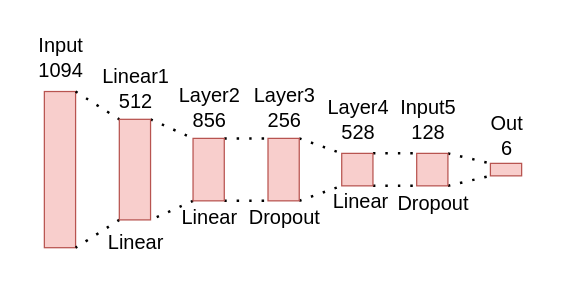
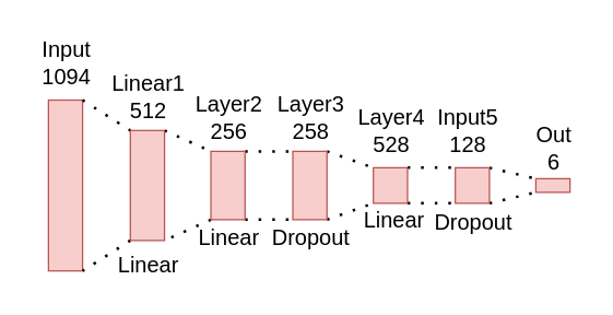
  <mxCell id="0" />
  <mxCell id="1" parent="0" />
  <mxCell id="2" value="" style="rounded=0;whiteSpace=wrap;html=1;fillColor=#f8cecc;strokeColor=#b85450;" vertex="1" parent="1"><mxGeometry x="35" y="72.5" width="25" height="125" as="geometry" /></mxCell>
  <mxCell id="3" value="Input&lt;br&gt;1094" style="text;html=1;align=center;verticalAlign=middle;resizable=0;points=[];autosize=1;strokeColor=none;fillColor=none;fontSize=16;" vertex="1" parent="1"><mxGeometry x="20.5" y="20" width="54" height="50" as="geometry" /></mxCell>
  <mxCell id="4" style="edgeStyle=none;shape=connector;curved=1;rounded=0;orthogonalLoop=1;jettySize=auto;html=1;exitX=1;exitY=0;exitDx=0;exitDy=0;entryX=0;entryY=0;entryDx=0;entryDy=0;dashed=1;dashPattern=1 4;strokeColor=default;strokeWidth=2;align=center;verticalAlign=middle;fontFamily=Helvetica;fontSize=12;fontColor=default;labelBackgroundColor=default;startFill=0;startSize=8;endArrow=none;endSize=8;" edge="1" parent="1" source="2" target="7"><mxGeometry relative="1" as="geometry"><mxPoint x="286" y="72.5" as="sourcePoint" /></mxGeometry></mxCell>
  <mxCell id="5" style="edgeStyle=none;shape=connector;curved=1;rounded=0;orthogonalLoop=1;jettySize=auto;html=1;exitX=1;exitY=0;exitDx=0;exitDy=0;entryX=0;entryY=0;entryDx=0;entryDy=0;dashed=1;dashPattern=1 4;strokeColor=default;strokeWidth=2;align=center;verticalAlign=middle;fontFamily=Helvetica;fontSize=12;fontColor=default;labelBackgroundColor=default;startFill=0;startSize=8;endArrow=none;endSize=8;" edge="1" parent="1" source="7" target="12"><mxGeometry relative="1" as="geometry" /></mxCell>
  <mxCell id="6" style="edgeStyle=none;shape=connector;curved=1;rounded=0;orthogonalLoop=1;jettySize=auto;html=1;exitX=0;exitY=1;exitDx=0;exitDy=0;entryX=1;entryY=1;entryDx=0;entryDy=0;dashed=1;dashPattern=1 4;strokeColor=default;strokeWidth=2;align=center;verticalAlign=middle;fontFamily=Helvetica;fontSize=12;fontColor=default;labelBackgroundColor=default;startFill=0;startSize=8;endArrow=none;endSize=8;" edge="1" parent="1" source="7" target="2"><mxGeometry relative="1" as="geometry"><mxPoint x="286" y="197.5" as="targetPoint" /></mxGeometry></mxCell>
  <mxCell id="7" value="" style="rounded=0;whiteSpace=wrap;html=1;fillColor=#f8cecc;strokeColor=#b85450;" vertex="1" parent="1"><mxGeometry x="95" y="94.75" width="25" height="80.5" as="geometry" /></mxCell>
  <mxCell id="8" value="Linear1&lt;br&gt;&lt;div&gt;512&lt;/div&gt;" style="text;html=1;align=center;verticalAlign=middle;resizable=0;points=[];autosize=1;strokeColor=none;fillColor=none;fontSize=16;" vertex="1" parent="1"><mxGeometry x="74" y="44.75" width="67" height="50" as="geometry" /></mxCell>
  <mxCell id="9" style="edgeStyle=none;shape=connector;curved=1;rounded=0;orthogonalLoop=1;jettySize=auto;html=1;exitX=0;exitY=1;exitDx=0;exitDy=0;entryX=1;entryY=1;entryDx=0;entryDy=0;dashed=1;dashPattern=1 4;strokeColor=default;strokeWidth=2;align=center;verticalAlign=middle;fontFamily=Helvetica;fontSize=12;fontColor=default;labelBackgroundColor=default;startFill=0;startSize=8;endArrow=none;endSize=8;" edge="1" parent="1" source="12" target="7"><mxGeometry relative="1" as="geometry" /></mxCell>
  <mxCell id="10" style="edgeStyle=none;shape=connector;curved=1;rounded=0;orthogonalLoop=1;jettySize=auto;html=1;exitX=1;exitY=0;exitDx=0;exitDy=0;entryX=0;entryY=0;entryDx=0;entryDy=0;dashed=1;dashPattern=1 4;strokeColor=default;strokeWidth=2;align=center;verticalAlign=middle;fontFamily=Helvetica;fontSize=12;fontColor=default;labelBackgroundColor=default;startFill=0;startSize=8;endArrow=none;endSize=8;" edge="1" parent="1" source="12" target="30"><mxGeometry relative="1" as="geometry" /></mxCell>
  <mxCell id="11" style="edgeStyle=none;shape=connector;curved=1;rounded=0;orthogonalLoop=1;jettySize=auto;html=1;exitX=1;exitY=1;exitDx=0;exitDy=0;entryX=0;entryY=1;entryDx=0;entryDy=0;dashed=1;dashPattern=1 4;strokeColor=default;strokeWidth=2;align=center;verticalAlign=middle;fontFamily=Helvetica;fontSize=12;fontColor=default;labelBackgroundColor=default;startFill=0;startSize=8;endArrow=none;endSize=8;" edge="1" parent="1" source="12" target="30"><mxGeometry relative="1" as="geometry" /></mxCell>
  <mxCell id="12" value="" style="rounded=0;whiteSpace=wrap;html=1;fillColor=#f8cecc;strokeColor=#b85450;" vertex="1" parent="1"><mxGeometry x="154" y="110" width="25" height="50" as="geometry" /></mxCell>
- <mxCell id="13" value="Layer2&lt;br&gt;&lt;span style=&quot;background-color: transparent; color: light-dark(rgb(0, 0, 0), rgb(255, 255, 255));&quot;&gt;856&lt;/span&gt;" style="text;html=1;align=center;verticalAlign=middle;resizable=0;points=[];autosize=1;strokeColor=none;fillColor=none;fontSize=16;" vertex="1" parent="1"><mxGeometry x="133" y="60" width="67" height="50" as="geometry" /></mxCell>
+ <mxCell id="13" value="Layer2&lt;br&gt;&lt;span style=&quot;background-color: transparent; color: light-dark(rgb(0, 0, 0), rgb(255, 255, 255));&quot;&gt;256&lt;/span&gt;" style="text;html=1;align=center;verticalAlign=middle;resizable=0;points=[];autosize=1;strokeColor=none;fillColor=none;fontSize=16;" vertex="1" parent="1"><mxGeometry x="133" y="60" width="67" height="50" as="geometry" /></mxCell>
  <mxCell id="14" style="edgeStyle=none;shape=connector;curved=1;rounded=0;orthogonalLoop=1;jettySize=auto;html=1;exitX=1;exitY=0;exitDx=0;exitDy=0;entryX=0;entryY=0;entryDx=0;entryDy=0;dashed=1;dashPattern=1 4;strokeColor=default;strokeWidth=2;align=center;verticalAlign=middle;fontFamily=Helvetica;fontSize=12;fontColor=default;labelBackgroundColor=default;startFill=0;startSize=8;endArrow=none;endSize=8;" edge="1" parent="1" source="16" target="25"><mxGeometry relative="1" as="geometry" /></mxCell>
  <mxCell id="15" style="edgeStyle=none;shape=connector;curved=1;rounded=0;orthogonalLoop=1;jettySize=auto;html=1;exitX=1;exitY=1;exitDx=0;exitDy=0;entryX=0;entryY=1;entryDx=0;entryDy=0;dashed=1;dashPattern=1 4;strokeColor=default;strokeWidth=2;align=center;verticalAlign=middle;fontFamily=Helvetica;fontSize=12;fontColor=default;labelBackgroundColor=default;startFill=0;startSize=8;endArrow=none;endSize=8;" edge="1" parent="1" source="16" target="25"><mxGeometry relative="1" as="geometry" /></mxCell>
  <mxCell id="16" value="" style="rounded=0;whiteSpace=wrap;html=1;fillColor=#f8cecc;strokeColor=#b85450;" vertex="1" parent="1"><mxGeometry x="273" y="122" width="25" height="26" as="geometry" /></mxCell>
  <mxCell id="17" value="Layer4&lt;div&gt;528&lt;/div&gt;" style="text;html=1;align=center;verticalAlign=middle;resizable=0;points=[];autosize=1;strokeColor=none;fillColor=none;fontSize=16;" vertex="1" parent="1"><mxGeometry x="252" y="70" width="67" height="50" as="geometry" /></mxCell>
  <mxCell id="18" value="" style="rounded=0;whiteSpace=wrap;html=1;fillColor=#f8cecc;strokeColor=#b85450;" vertex="1" parent="1"><mxGeometry x="392" y="130" width="25" height="10" as="geometry" /></mxCell>
  <mxCell id="19" value="Out&lt;br&gt;&lt;div&gt;6&lt;/div&gt;" style="text;html=1;align=center;verticalAlign=middle;resizable=0;points=[];autosize=1;strokeColor=none;fillColor=none;fontSize=16;" vertex="1" parent="1"><mxGeometry x="382.5" y="83" width="44" height="50" as="geometry" /></mxCell>
  <mxCell id="20" value="Linear" style="text;html=1;align=center;verticalAlign=middle;resizable=0;points=[];autosize=1;strokeColor=none;fillColor=none;fontSize=16;" vertex="1" parent="1"><mxGeometry x="76.5" y="177" width="62" height="31" as="geometry" /></mxCell>
  <mxCell id="21" value="Linear" style="text;html=1;align=center;verticalAlign=middle;resizable=0;points=[];autosize=1;strokeColor=none;fillColor=none;fontSize=16;" vertex="1" parent="1"><mxGeometry x="135.5" y="157" width="62" height="31" as="geometry" /></mxCell>
  <mxCell id="22" value="Linear" style="text;html=1;align=center;verticalAlign=middle;resizable=0;points=[];autosize=1;strokeColor=none;fillColor=none;fontSize=16;" vertex="1" parent="1"><mxGeometry x="257" y="144.25" width="62" height="31" as="geometry" /></mxCell>
  <mxCell id="23" style="edgeStyle=none;shape=connector;curved=1;rounded=0;orthogonalLoop=1;jettySize=auto;html=1;exitX=1;exitY=0;exitDx=0;exitDy=0;entryX=0;entryY=0;entryDx=0;entryDy=0;dashed=1;dashPattern=1 4;strokeColor=default;strokeWidth=2;align=center;verticalAlign=middle;fontFamily=Helvetica;fontSize=12;fontColor=default;labelBackgroundColor=default;startFill=0;startSize=8;endArrow=none;endSize=8;" edge="1" parent="1" source="25" target="18"><mxGeometry relative="1" as="geometry" /></mxCell>
  <mxCell id="24" style="edgeStyle=none;shape=connector;curved=1;rounded=0;orthogonalLoop=1;jettySize=auto;html=1;exitX=1;exitY=1;exitDx=0;exitDy=0;entryX=0;entryY=1;entryDx=0;entryDy=0;dashed=1;dashPattern=1 4;strokeColor=default;strokeWidth=2;align=center;verticalAlign=middle;fontFamily=Helvetica;fontSize=12;fontColor=default;labelBackgroundColor=default;startFill=0;startSize=8;endArrow=none;endSize=8;" edge="1" parent="1" source="25" target="18"><mxGeometry relative="1" as="geometry" /></mxCell>
  <mxCell id="25" value="" style="rounded=0;whiteSpace=wrap;html=1;fillColor=#f8cecc;strokeColor=#b85450;" vertex="1" parent="1"><mxGeometry x="333" y="122" width="25" height="26" as="geometry" /></mxCell>
  <mxCell id="26" value="Input5&lt;div&gt;128&lt;/div&gt;" style="text;html=1;align=center;verticalAlign=middle;resizable=0;points=[];autosize=1;strokeColor=none;fillColor=none;fontSize=16;" vertex="1" parent="1"><mxGeometry x="308.5" y="70" width="67" height="50" as="geometry" /></mxCell>
  <mxCell id="27" value="Dropout" style="text;html=1;align=center;verticalAlign=middle;resizable=0;points=[];autosize=1;strokeColor=none;fillColor=none;fontSize=16;" vertex="1" parent="1"><mxGeometry x="308.5" y="146" width="75" height="31" as="geometry" /></mxCell>
  <mxCell id="28" style="edgeStyle=none;shape=connector;curved=1;rounded=0;orthogonalLoop=1;jettySize=auto;html=1;exitX=1;exitY=0;exitDx=0;exitDy=0;entryX=0;entryY=0;entryDx=0;entryDy=0;dashed=1;dashPattern=1 4;strokeColor=default;strokeWidth=2;align=center;verticalAlign=middle;fontFamily=Helvetica;fontSize=12;fontColor=default;labelBackgroundColor=default;startFill=0;startSize=8;endArrow=none;endSize=8;" edge="1" parent="1" source="30" target="16"><mxGeometry relative="1" as="geometry" /></mxCell>
  <mxCell id="29" style="edgeStyle=none;shape=connector;curved=1;rounded=0;orthogonalLoop=1;jettySize=auto;html=1;exitX=1;exitY=1;exitDx=0;exitDy=0;entryX=0;entryY=1;entryDx=0;entryDy=0;dashed=1;dashPattern=1 4;strokeColor=default;strokeWidth=2;align=center;verticalAlign=middle;fontFamily=Helvetica;fontSize=12;fontColor=default;labelBackgroundColor=default;startFill=0;startSize=8;endArrow=none;endSize=8;" edge="1" parent="1" source="30" target="16"><mxGeometry relative="1" as="geometry" /></mxCell>
  <mxCell id="30" value="" style="rounded=0;whiteSpace=wrap;html=1;fillColor=#f8cecc;strokeColor=#b85450;" vertex="1" parent="1"><mxGeometry x="214" y="110" width="25" height="50" as="geometry" /></mxCell>
- <mxCell id="31" value="Layer3&lt;br&gt;&lt;span style=&quot;background-color: transparent; color: light-dark(rgb(0, 0, 0), rgb(255, 255, 255));&quot;&gt;256&lt;/span&gt;" style="text;html=1;align=center;verticalAlign=middle;resizable=0;points=[];autosize=1;strokeColor=none;fillColor=none;fontSize=16;" vertex="1" parent="1"><mxGeometry x="193" y="60" width="67" height="50" as="geometry" /></mxCell>
+ <mxCell id="31" value="Layer3&lt;br&gt;&lt;span style=&quot;background-color: transparent; color: light-dark(rgb(0, 0, 0), rgb(255, 255, 255));&quot;&gt;258&lt;/span&gt;" style="text;html=1;align=center;verticalAlign=middle;resizable=0;points=[];autosize=1;strokeColor=none;fillColor=none;fontSize=16;" vertex="1" parent="1"><mxGeometry x="193" y="60" width="67" height="50" as="geometry" /></mxCell>
  <mxCell id="32" value="Dropout" style="text;html=1;align=center;verticalAlign=middle;resizable=0;points=[];autosize=1;strokeColor=none;fillColor=none;fontSize=16;" vertex="1" parent="1"><mxGeometry x="189.5" y="157" width="75" height="31" as="geometry" /></mxCell>
